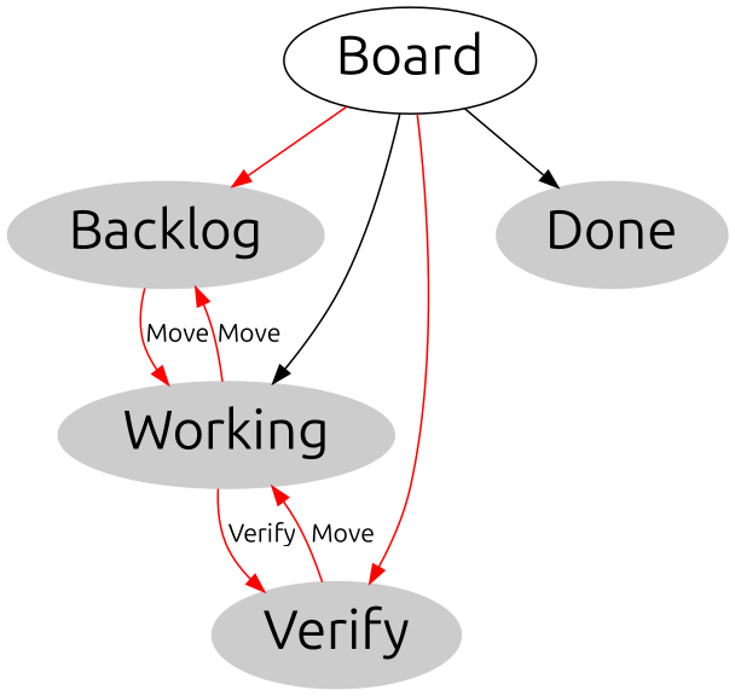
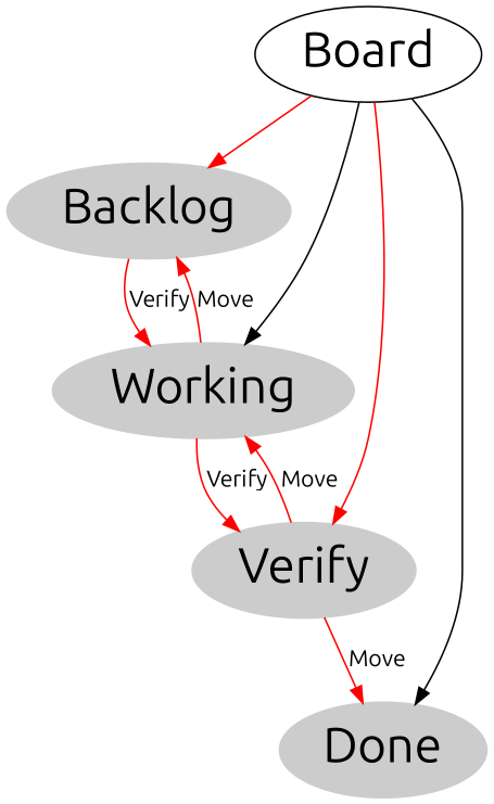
  digraph {
    fontname=Ubuntu
    node [color="#cccccc" fontname=Ubuntu fontsize=30 style=filled]
    edge [color=red fontname=Ubuntu]
    Backlog
    Working
    Verify
    Done
    Board [color="" style=""]
-   Backlog -> Working [label=Move]
+   Backlog -> Working [label=Verify]
    Working -> Backlog [label=Move]
    Working -> Verify [label=Verify]
    Verify -> Working [label=Move]
+   Verify -> Done [label=Move]
    Board -> Backlog
    Board -> Working [color=""]
    Board -> Verify
    Board -> Done [color=""]
  }
